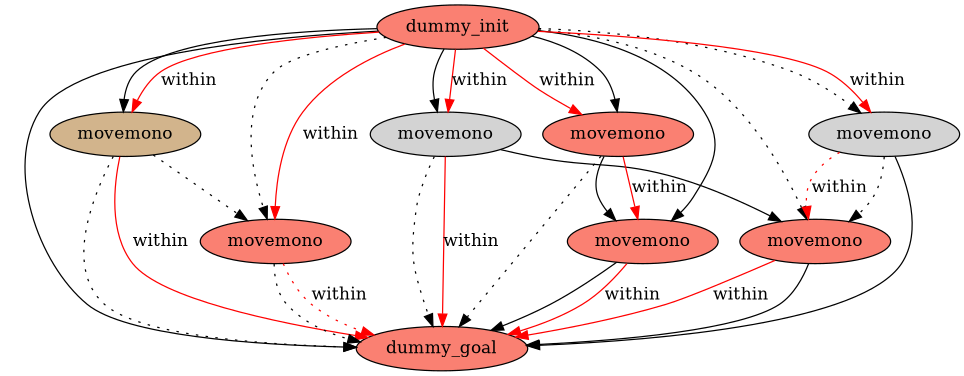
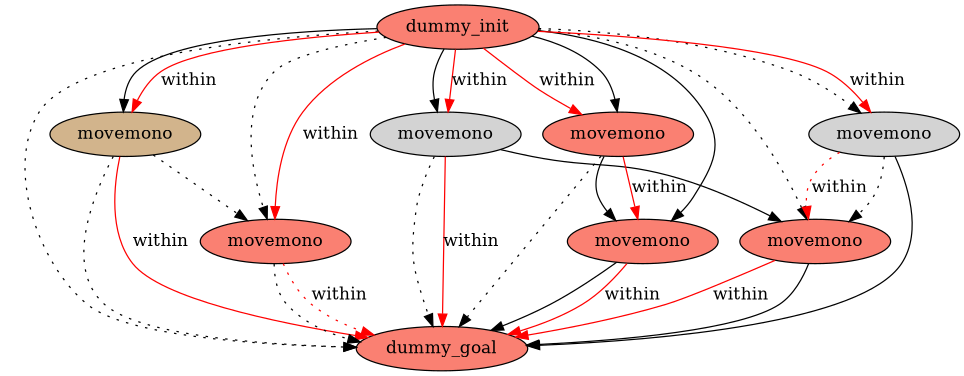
  digraph {
    node [fillcolor=salmon style=filled]
    edge [color=black style=solid]
    n1 [label=dummy_init]
    n2 [label=dummy_goal]
    n3 [fillcolor=tan label=movemono]
    n4 [label=movemono]
    n5 [fillcolor=lightgrey label=movemono]
    n6 [label=movemono]
    n7 [label=movemono]
    n8 [label=movemono]
    n9 [fillcolor=lightgrey label=movemono]
-   n1 -> n2
+   n1 -> n2 [style=dotted]
    n1 -> n3
    n1 -> n3 [color=red label=within]
    n1 -> n4 [style=dotted]
    n1 -> n4 [color=red label=within]
    n1 -> n5
    n1 -> n5 [color=red label=within]
    n1 -> n6
    n1 -> n7
    n1 -> n7 [color=red label=within]
    n1 -> n8 [style=dotted]
    n1 -> n9 [style=dotted]
    n1 -> n9 [color=red label=within]
    n3 -> n2 [style=dotted]
    n3 -> n2 [color=red label=within]
    n3 -> n4 [style=dotted]
    n4 -> n2 [style=dotted]
    n4 -> n2 [color=red label=within style=dotted]
    n5 -> n2 [style=dotted]
    n5 -> n2 [color=red label=within]
    n5 -> n8
    n6 -> n2
    n6 -> n2 [color=red label=within]
    n7 -> n2 [style=dotted]
    n7 -> n6
    n7 -> n6 [color=red label=within]
    n8 -> n2
    n8 -> n2 [color=red label=within]
    n9 -> n2
    n9 -> n8 [style=dotted]
    n9 -> n8 [color=red label=within style=dotted]
  }
